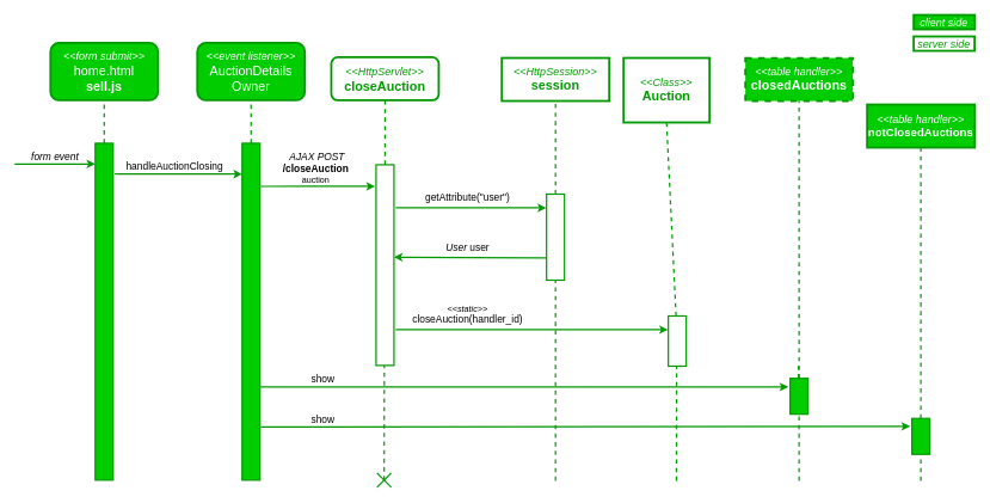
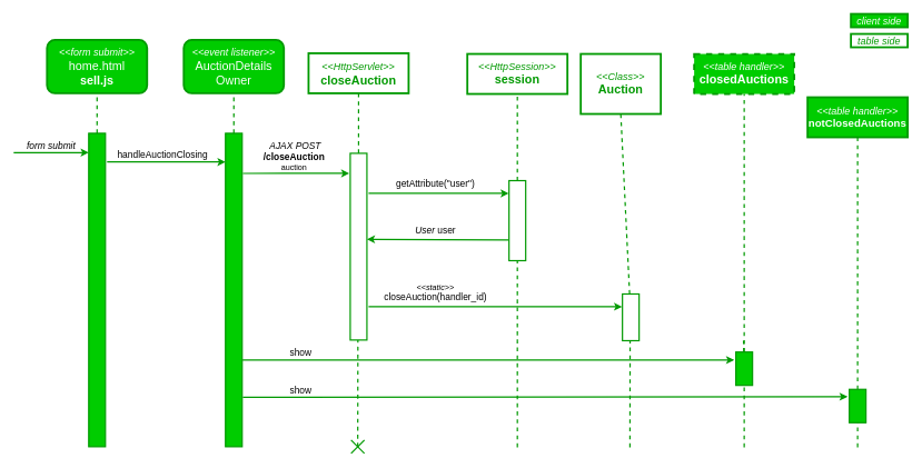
  <mxCell id="0" />
  <mxCell id="1" parent="0" />
- <mxCell id="2" value="&lt;i style=&quot;border-color: var(--border-color); color: rgb(0, 153, 0);&quot;&gt;&lt;font style=&quot;border-color: var(--border-color); font-size: 15px;&quot;&gt;&amp;lt;&amp;lt;HttpServlet&amp;gt;&amp;gt;&lt;/font&gt;&lt;/i&gt;&lt;font color=&quot;#009900&quot; style=&quot;&quot;&gt;&lt;b style=&quot;font-size: 18px;&quot;&gt;&lt;br&gt;closeAuction&lt;br&gt;&lt;/b&gt;&lt;/font&gt;" style="whiteSpace=wrap;html=1;strokeWidth=3;fillColor=default;strokeColor=#009900;rounded=1;" parent="1" vertex="1"><mxGeometry x="462" y="79" width="150" height="60" as="geometry" /></mxCell>
+ <mxCell id="2" value="&lt;i style=&quot;border-color: var(--border-color); color: rgb(0, 153, 0);&quot;&gt;&lt;font style=&quot;border-color: var(--border-color); font-size: 15px;&quot;&gt;&amp;lt;&amp;lt;HttpServlet&amp;gt;&amp;gt;&lt;/font&gt;&lt;/i&gt;&lt;font color=&quot;#009900&quot; style=&quot;&quot;&gt;&lt;b style=&quot;font-size: 18px;&quot;&gt;&lt;br&gt;closeAuction&lt;br&gt;&lt;/b&gt;&lt;/font&gt;" style="rounded=0;whiteSpace=wrap;html=1;strokeWidth=3;fillColor=default;strokeColor=#009900;" parent="1" vertex="1"><mxGeometry x="462" y="79" width="150" height="60" as="geometry" /></mxCell>
  <mxCell id="3" value="&lt;font color=&quot;#009900&quot; style=&quot;&quot;&gt;&lt;i style=&quot;&quot;&gt;&lt;font style=&quot;font-size: 15px;&quot;&gt;&amp;lt;&amp;lt;Class&amp;gt;&amp;gt;&lt;/font&gt;&lt;/i&gt;&lt;br&gt;&lt;span style=&quot;font-size: 18px;&quot;&gt;&lt;b&gt;Auction&lt;/b&gt;&lt;/span&gt;&lt;br&gt;&lt;/font&gt;" style="rounded=0;whiteSpace=wrap;html=1;strokeWidth=3;fillColor=default;strokeColor=#009900;" parent="1" vertex="1"><mxGeometry x="870" y="80" width="120" height="90" as="geometry" /></mxCell>
  <mxCell id="4" value="" style="endArrow=none;html=1;rounded=0;entryX=0.5;entryY=1;entryDx=0;entryDy=0;strokeWidth=2;fillColor=#d5e8d4;strokeColor=#009900;dashed=1;" parent="1" source="7" target="2" edge="1"><mxGeometry width="50" height="50" relative="1" as="geometry"><mxPoint x="537" y="529" as="sourcePoint" /><mxPoint x="782" y="299" as="targetPoint" /></mxGeometry></mxCell>
  <mxCell id="5" value="" style="endArrow=none;html=1;rounded=0;entryX=0.5;entryY=1;entryDx=0;entryDy=0;strokeWidth=2;fillColor=#d5e8d4;strokeColor=#009900;dashed=1;" parent="1" source="10" target="3" edge="1"><mxGeometry width="50" height="50" relative="1" as="geometry"><mxPoint x="945" y="530" as="sourcePoint" /><mxPoint x="665" y="210" as="targetPoint" /></mxGeometry></mxCell>
  <mxCell id="6" value="" style="endArrow=none;html=1;rounded=0;strokeWidth=2;fillColor=#d5e8d4;strokeColor=#009900;dashed=1;" parent="1" edge="1"><mxGeometry width="50" height="50" relative="1" as="geometry"><mxPoint x="535.75" y="669" as="sourcePoint" /><mxPoint x="536" y="509" as="targetPoint" /></mxGeometry></mxCell>
  <mxCell id="7" value="" style="rounded=0;whiteSpace=wrap;html=1;fillColor=#FFFFFF;strokeWidth=2;strokeColor=#009900;" parent="1" vertex="1"><mxGeometry x="524.5" y="229" width="25" height="280" as="geometry" /></mxCell>
  <mxCell id="8" value="" style="endArrow=none;html=1;rounded=0;strokeWidth=2;strokeColor=#009900;startArrow=classic;startFill=1;" parent="1" edge="1"><mxGeometry width="50" height="50" relative="1" as="geometry"><mxPoint x="932" y="459" as="sourcePoint" /><mxPoint x="552" y="459" as="targetPoint" /></mxGeometry></mxCell>
  <mxCell id="9" value="" style="endArrow=none;html=1;rounded=0;strokeWidth=2;fillColor=#d5e8d4;strokeColor=#009900;dashed=1;" parent="1" edge="1"><mxGeometry width="50" height="50" relative="1" as="geometry"><mxPoint x="943.75" y="670" as="sourcePoint" /><mxPoint x="944" y="510" as="targetPoint" /></mxGeometry></mxCell>
  <mxCell id="10" value="" style="rounded=0;whiteSpace=wrap;html=1;fillColor=#FFFFFF;strokeWidth=2;strokeColor=#009900;" parent="1" vertex="1"><mxGeometry x="932.5" y="440" width="25" height="70" as="geometry" /></mxCell>
  <mxCell id="11" value="&lt;font style=&quot;&quot;&gt;&lt;i style=&quot;&quot;&gt;&lt;font style=&quot;font-size: 12px;&quot;&gt;&amp;lt;&amp;lt;static&amp;gt;&amp;gt;&lt;/font&gt;&lt;/i&gt;&lt;br&gt;&lt;span style=&quot;font-size: 14px;&quot;&gt;closeAuction(handler_id)&lt;/span&gt;&lt;br&gt;&lt;/font&gt;" style="text;html=1;align=center;verticalAlign=middle;resizable=0;points=[];autosize=1;strokeColor=none;fillColor=none;" parent="1" vertex="1"><mxGeometry x="562" y="418" width="180" height="40" as="geometry" /></mxCell>
  <mxCell id="12" value="" style="endArrow=none;html=1;rounded=0;exitX=0;exitY=0.25;exitDx=0;exitDy=0;strokeWidth=2;strokeColor=#009900;startArrow=classic;startFill=1;" parent="1" edge="1"><mxGeometry width="50" height="50" relative="1" as="geometry"><mxPoint x="132.5" y="228" as="sourcePoint" /><mxPoint x="20" y="228" as="targetPoint" /></mxGeometry></mxCell>
- <mxCell id="13" value="&lt;font style=&quot;font-size: 14px;&quot;&gt;&lt;i&gt;form event&lt;/i&gt;&lt;/font&gt;" style="text;html=1;align=center;verticalAlign=middle;resizable=0;points=[];autosize=1;strokeColor=none;fillColor=none;" parent="1" vertex="1"><mxGeometry x="26" y="203" width="100" height="30" as="geometry" /></mxCell>
+ <mxCell id="13" value="&lt;font style=&quot;font-size: 14px;&quot;&gt;&lt;i&gt;form submit&lt;/i&gt;&lt;/font&gt;" style="text;html=1;align=center;verticalAlign=middle;resizable=0;points=[];autosize=1;strokeColor=none;fillColor=none;" parent="1" vertex="1"><mxGeometry x="26" y="203" width="100" height="30" as="geometry" /></mxCell>
  <mxCell id="14" value="&lt;font style=&quot;font-size: 14px;&quot;&gt;&lt;i&gt;&amp;nbsp;AJAX POST&lt;/i&gt;&lt;br&gt;&lt;b&gt;/closeAuction&lt;/b&gt;&lt;/font&gt;&lt;br&gt;auction" style="text;html=1;align=center;verticalAlign=middle;resizable=0;points=[];autosize=1;strokeColor=none;fillColor=none;" parent="1" vertex="1"><mxGeometry x="380" y="203" width="120" height="60" as="geometry" /></mxCell>
  <mxCell id="15" value="&lt;font color=&quot;#009900&quot; style=&quot;&quot;&gt;&lt;span style=&quot;font-size: 15px;&quot;&gt;&lt;i&gt;&amp;lt;&amp;lt;HttpSession&amp;gt;&amp;gt;&lt;/i&gt;&lt;/span&gt;&lt;br&gt;&lt;span style=&quot;font-size: 18px;&quot;&gt;&lt;b&gt;session&lt;/b&gt;&lt;/span&gt;&lt;br&gt;&lt;/font&gt;" style="rounded=0;whiteSpace=wrap;html=1;strokeWidth=3;fillColor=default;strokeColor=#009900;" parent="1" vertex="1"><mxGeometry x="700" y="80" width="150" height="60" as="geometry" /></mxCell>
  <mxCell id="16" value="" style="endArrow=none;html=1;rounded=0;entryX=0.5;entryY=1;entryDx=0;entryDy=0;strokeWidth=2;fillColor=#d5e8d4;strokeColor=#009900;dashed=1;" parent="1" source="18" target="15" edge="1"><mxGeometry width="50" height="50" relative="1" as="geometry"><mxPoint x="775" y="530" as="sourcePoint" /><mxPoint x="495" y="210" as="targetPoint" /></mxGeometry></mxCell>
  <mxCell id="17" value="" style="endArrow=none;html=1;rounded=0;entryX=0.5;entryY=1;entryDx=0;entryDy=0;strokeWidth=2;fillColor=#d5e8d4;strokeColor=#009900;dashed=1;" parent="1" target="18" edge="1"><mxGeometry width="50" height="50" relative="1" as="geometry"><mxPoint x="775" y="670" as="sourcePoint" /><mxPoint x="775" y="350" as="targetPoint" /></mxGeometry></mxCell>
  <mxCell id="18" value="" style="rounded=0;whiteSpace=wrap;html=1;fillColor=#FFFFFF;strokeWidth=2;strokeColor=#009900;" parent="1" vertex="1"><mxGeometry x="762.5" y="270" width="25" height="120" as="geometry" /></mxCell>
  <mxCell id="19" value="" style="endArrow=none;html=1;rounded=0;strokeWidth=2;strokeColor=#009900;startArrow=classic;startFill=1;" parent="1" edge="1"><mxGeometry width="50" height="50" relative="1" as="geometry"><mxPoint x="762" y="289" as="sourcePoint" /><mxPoint x="552" y="289" as="targetPoint" /></mxGeometry></mxCell>
  <mxCell id="20" value="&lt;font style=&quot;font-size: 14px;&quot;&gt;getAttribute(&quot;user&quot;)&lt;/font&gt;" style="text;html=1;align=center;verticalAlign=middle;resizable=0;points=[];autosize=1;strokeColor=none;fillColor=none;" parent="1" vertex="1"><mxGeometry x="582" y="259" width="140" height="30" as="geometry" /></mxCell>
  <mxCell id="21" value="" style="endArrow=none;html=1;rounded=0;strokeWidth=2;strokeColor=#009900;startArrow=classic;startFill=1;" parent="1" edge="1"><mxGeometry width="50" height="50" relative="1" as="geometry"><mxPoint x="549.5" y="358" as="sourcePoint" /><mxPoint x="762" y="359" as="targetPoint" /></mxGeometry></mxCell>
  <mxCell id="22" value="&lt;font style=&quot;font-size: 14px;&quot;&gt;&lt;i&gt;User&lt;/i&gt; user&lt;/font&gt;" style="text;html=1;align=center;verticalAlign=middle;resizable=0;points=[];autosize=1;strokeColor=none;fillColor=none;" parent="1" vertex="1"><mxGeometry x="612" y="330" width="80" height="30" as="geometry" /></mxCell>
  <mxCell id="23" value="" style="group" parent="1" vertex="1" connectable="0"><mxGeometry x="525.75" y="659" width="20" height="20" as="geometry" /></mxCell>
  <mxCell id="24" value="" style="endArrow=none;html=1;rounded=0;strokeWidth=2;fillColor=#d5e8d4;strokeColor=#009900;" parent="23" edge="1"><mxGeometry width="50" height="50" relative="1" as="geometry"><mxPoint y="20" as="sourcePoint" /><mxPoint x="20" as="targetPoint" /></mxGeometry></mxCell>
  <mxCell id="25" value="" style="endArrow=none;html=1;rounded=0;strokeWidth=2;fillColor=#d5e8d4;strokeColor=#009900;" parent="23" edge="1"><mxGeometry width="50" height="50" relative="1" as="geometry"><mxPoint x="20" y="20" as="sourcePoint" /><mxPoint as="targetPoint" /></mxGeometry></mxCell>
  <mxCell id="26" value="&lt;i style=&quot;border-color: var(--border-color);&quot;&gt;&lt;font style=&quot;border-color: var(--border-color); font-size: 15px;&quot;&gt;&amp;lt;&amp;lt;form submit&amp;gt;&amp;gt;&lt;/font&gt;&lt;/i&gt;&lt;span style=&quot;font-size: 18px;&quot;&gt;&lt;br&gt;home.html&lt;br&gt;&lt;b style=&quot;&quot;&gt;sell.js&lt;/b&gt;&lt;br&gt;&lt;/span&gt;" style="whiteSpace=wrap;html=1;strokeWidth=3;fillColor=#00cc00;strokeColor=#009900;fillStyle=auto;fontColor=#ffffff;rounded=1;" vertex="1" parent="1"><mxGeometry x="70" y="59" width="150" height="80" as="geometry" /></mxCell>
  <mxCell id="27" value="" style="endArrow=none;html=1;rounded=0;entryX=0.5;entryY=1;entryDx=0;entryDy=0;strokeWidth=2;fillColor=#d5e8d4;strokeColor=#009900;dashed=1;" edge="1" parent="1" source="28" target="26"><mxGeometry width="50" height="50" relative="1" as="geometry"><mxPoint x="145" y="529" as="sourcePoint" /><mxPoint x="390" y="299" as="targetPoint" /></mxGeometry></mxCell>
  <mxCell id="28" value="" style="rounded=0;whiteSpace=wrap;html=1;fillColor=#00CC00;strokeWidth=2;strokeColor=#009900;" vertex="1" parent="1"><mxGeometry x="132.5" y="199" width="25" height="470" as="geometry" /></mxCell>
  <mxCell id="29" value="" style="endArrow=none;html=1;rounded=0;strokeWidth=2;strokeColor=#009900;startArrow=classic;startFill=1;entryX=1.042;entryY=0.128;entryDx=0;entryDy=0;entryPerimeter=0;" edge="1" parent="1" target="32"><mxGeometry width="50" height="50" relative="1" as="geometry"><mxPoint x="523" y="259" as="sourcePoint" /><mxPoint x="366" y="259.16" as="targetPoint" /></mxGeometry></mxCell>
  <mxCell id="30" value="&lt;i style=&quot;border-color: var(--border-color);&quot;&gt;&lt;font color=&quot;#ffffff&quot; style=&quot;border-color: var(--border-color); font-size: 15px;&quot;&gt;&amp;lt;&amp;lt;event listener&amp;gt;&amp;gt;&lt;/font&gt;&lt;/i&gt;&lt;span style=&quot;font-size: 18px;&quot;&gt;&lt;font color=&quot;#ffffff&quot;&gt;&lt;br&gt;AuctionDetails&lt;br&gt;Owner&lt;/font&gt;&lt;br&gt;&lt;/span&gt;" style="whiteSpace=wrap;html=1;strokeWidth=3;fillColor=#00CC00;strokeColor=#009900;rounded=1;" vertex="1" parent="1"><mxGeometry x="275" y="59" width="150" height="80" as="geometry" /></mxCell>
  <mxCell id="31" value="" style="endArrow=none;html=1;rounded=0;entryX=0.5;entryY=1;entryDx=0;entryDy=0;strokeWidth=2;fillColor=#d5e8d4;strokeColor=#009900;dashed=1;" edge="1" parent="1" source="32" target="30"><mxGeometry width="50" height="50" relative="1" as="geometry"><mxPoint x="350" y="529" as="sourcePoint" /><mxPoint x="595" y="299" as="targetPoint" /></mxGeometry></mxCell>
  <mxCell id="32" value="" style="rounded=0;whiteSpace=wrap;html=1;fillColor=#00CC00;strokeWidth=2;strokeColor=#009900;" vertex="1" parent="1"><mxGeometry x="337.5" y="199" width="25" height="470" as="geometry" /></mxCell>
  <mxCell id="33" value="" style="endArrow=none;html=1;rounded=0;strokeWidth=2;strokeColor=#009900;startArrow=classic;startFill=1;" edge="1" parent="1"><mxGeometry width="50" height="50" relative="1" as="geometry"><mxPoint x="337.5" y="241.86" as="sourcePoint" /><mxPoint x="160" y="242" as="targetPoint" /></mxGeometry></mxCell>
  <mxCell id="34" value="&lt;span style=&quot;font-size: 14px;&quot;&gt;handleAuctionClosing&lt;/span&gt;" style="text;html=1;align=center;verticalAlign=middle;resizable=0;points=[];autosize=1;strokeColor=none;fillColor=none;" vertex="1" parent="1"><mxGeometry x="163" y="217" width="160" height="30" as="geometry" /></mxCell>
  <mxCell id="35" value="&lt;font color=&quot;#ffffff&quot;&gt;&lt;i style=&quot;&quot;&gt;&lt;font style=&quot;font-size: 15px;&quot;&gt;&amp;lt;&amp;lt;table handler&amp;gt;&amp;gt;&lt;/font&gt;&lt;/i&gt;&lt;br&gt;&lt;span style=&quot;font-size: 18px;&quot;&gt;&lt;b style=&quot;&quot;&gt;closedAuctions&lt;/b&gt;&lt;/span&gt;&lt;/font&gt;" style="rounded=0;whiteSpace=wrap;html=1;strokeWidth=3;fillColor=#00CC00;strokeColor=#009900;dashed=1;" vertex="1" parent="1"><mxGeometry x="1040" y="80" width="150" height="60" as="geometry" /></mxCell>
  <mxCell id="36" value="" style="endArrow=none;html=1;rounded=0;entryX=0.5;entryY=1;entryDx=0;entryDy=0;strokeWidth=2;fillColor=#d5e8d4;strokeColor=#009900;dashed=1;" edge="1" parent="1" source="41" target="35"><mxGeometry width="50" height="50" relative="1" as="geometry"><mxPoint x="1115" y="530" as="sourcePoint" /><mxPoint x="835" y="210" as="targetPoint" /></mxGeometry></mxCell>
  <mxCell id="37" value="" style="endArrow=none;html=1;rounded=0;strokeWidth=2;fillColor=#d5e8d4;strokeColor=#009900;dashed=1;" edge="1" parent="1" source="41"><mxGeometry width="50" height="50" relative="1" as="geometry"><mxPoint x="1113.75" y="670" as="sourcePoint" /><mxPoint x="1114" y="510" as="targetPoint" /></mxGeometry></mxCell>
  <mxCell id="38" value="&lt;font color=&quot;#ffffff&quot;&gt;&lt;i style=&quot;&quot;&gt;&lt;font style=&quot;font-size: 15px;&quot;&gt;&amp;lt;&amp;lt;table handler&amp;gt;&amp;gt;&lt;/font&gt;&lt;/i&gt;&lt;br&gt;&lt;b style=&quot;&quot;&gt;&lt;font style=&quot;font-size: 16px;&quot;&gt;notClosedAuctions&lt;/font&gt;&lt;/b&gt;&lt;/font&gt;" style="rounded=0;whiteSpace=wrap;html=1;strokeWidth=3;fillColor=#00CC00;strokeColor=#009900;" vertex="1" parent="1"><mxGeometry x="1210" y="145" width="150" height="60" as="geometry" /></mxCell>
  <mxCell id="39" value="" style="endArrow=none;html=1;rounded=0;entryX=0.5;entryY=1;entryDx=0;entryDy=0;strokeWidth=2;fillColor=#d5e8d4;strokeColor=#009900;dashed=1;" edge="1" parent="1" source="43" target="38"><mxGeometry width="50" height="50" relative="1" as="geometry"><mxPoint x="1285" y="530" as="sourcePoint" /><mxPoint x="1005" y="210" as="targetPoint" /></mxGeometry></mxCell>
  <mxCell id="40" value="" style="endArrow=none;html=1;rounded=0;strokeWidth=2;fillColor=#d5e8d4;strokeColor=#009900;dashed=1;" edge="1" parent="1" target="41"><mxGeometry width="50" height="50" relative="1" as="geometry"><mxPoint x="1115" y="670" as="sourcePoint" /><mxPoint x="1114" y="510" as="targetPoint" /></mxGeometry></mxCell>
  <mxCell id="41" value="" style="rounded=0;whiteSpace=wrap;html=1;fillColor=#00CC00;strokeWidth=2;strokeColor=#009900;" vertex="1" parent="1"><mxGeometry x="1102.5" y="527" width="25" height="50" as="geometry" /></mxCell>
  <mxCell id="42" value="" style="endArrow=none;html=1;rounded=0;strokeWidth=2;fillColor=#d5e8d4;strokeColor=#009900;dashed=1;" edge="1" parent="1" target="43"><mxGeometry width="50" height="50" relative="1" as="geometry"><mxPoint x="1285" y="670" as="sourcePoint" /><mxPoint x="1284" y="510" as="targetPoint" /></mxGeometry></mxCell>
  <mxCell id="43" value="" style="rounded=0;whiteSpace=wrap;html=1;fillColor=#00CC00;strokeWidth=2;strokeColor=#009900;" vertex="1" parent="1"><mxGeometry x="1272.5" y="583" width="25" height="50" as="geometry" /></mxCell>
  <mxCell id="44" value="" style="endArrow=none;html=1;rounded=0;strokeWidth=2;strokeColor=#009900;startArrow=classic;startFill=1;" edge="1" parent="1"><mxGeometry width="50" height="50" relative="1" as="geometry"><mxPoint x="1100" y="539" as="sourcePoint" /><mxPoint x="363" y="539" as="targetPoint" /></mxGeometry></mxCell>
  <mxCell id="45" value="" style="endArrow=none;html=1;rounded=0;strokeWidth=2;strokeColor=#009900;startArrow=classic;startFill=1;" edge="1" parent="1"><mxGeometry width="50" height="50" relative="1" as="geometry"><mxPoint x="1270" y="594" as="sourcePoint" /><mxPoint x="363.5" y="595" as="targetPoint" /></mxGeometry></mxCell>
  <mxCell id="46" value="&lt;span style=&quot;font-size: 14px;&quot;&gt;show&lt;/span&gt;" style="text;html=1;align=center;verticalAlign=middle;resizable=0;points=[];autosize=1;strokeColor=none;fillColor=none;" vertex="1" parent="1"><mxGeometry x="420" y="513" width="60" height="30" as="geometry" /></mxCell>
  <mxCell id="47" value="&lt;span style=&quot;font-size: 14px;&quot;&gt;show&lt;/span&gt;" style="text;html=1;align=center;verticalAlign=middle;resizable=0;points=[];autosize=1;strokeColor=none;fillColor=none;" vertex="1" parent="1"><mxGeometry x="420" y="569" width="60" height="30" as="geometry" /></mxCell>
- <mxCell id="48" value="&lt;font color=&quot;#009900&quot; style=&quot;&quot;&gt;&lt;span style=&quot;font-size: 15px;&quot;&gt;&lt;i&gt;server side&lt;/i&gt;&lt;/span&gt;&lt;br&gt;&lt;/font&gt;" style="rounded=0;whiteSpace=wrap;html=1;strokeWidth=3;fillColor=default;strokeColor=#009900;" vertex="1" parent="1"><mxGeometry x="1275" y="50" width="85" height="20" as="geometry" /></mxCell>
+ <mxCell id="48" value="&lt;font color=&quot;#009900&quot; style=&quot;&quot;&gt;&lt;span style=&quot;font-size: 15px;&quot;&gt;&lt;i&gt;table side&lt;/i&gt;&lt;/span&gt;&lt;br&gt;&lt;/font&gt;" style="rounded=0;whiteSpace=wrap;html=1;strokeWidth=3;fillColor=default;strokeColor=#009900;" vertex="1" parent="1"><mxGeometry x="1275" y="50" width="85" height="20" as="geometry" /></mxCell>
  <mxCell id="49" value="&lt;font color=&quot;#ffffff&quot;&gt;&lt;span style=&quot;font-size: 15px;&quot;&gt;&lt;i&gt;client side&lt;/i&gt;&lt;/span&gt;&lt;/font&gt;" style="rounded=0;whiteSpace=wrap;html=1;strokeWidth=3;fillColor=#00CC00;strokeColor=#009900;" vertex="1" parent="1"><mxGeometry x="1275" y="20" width="85" height="20" as="geometry" /></mxCell>
